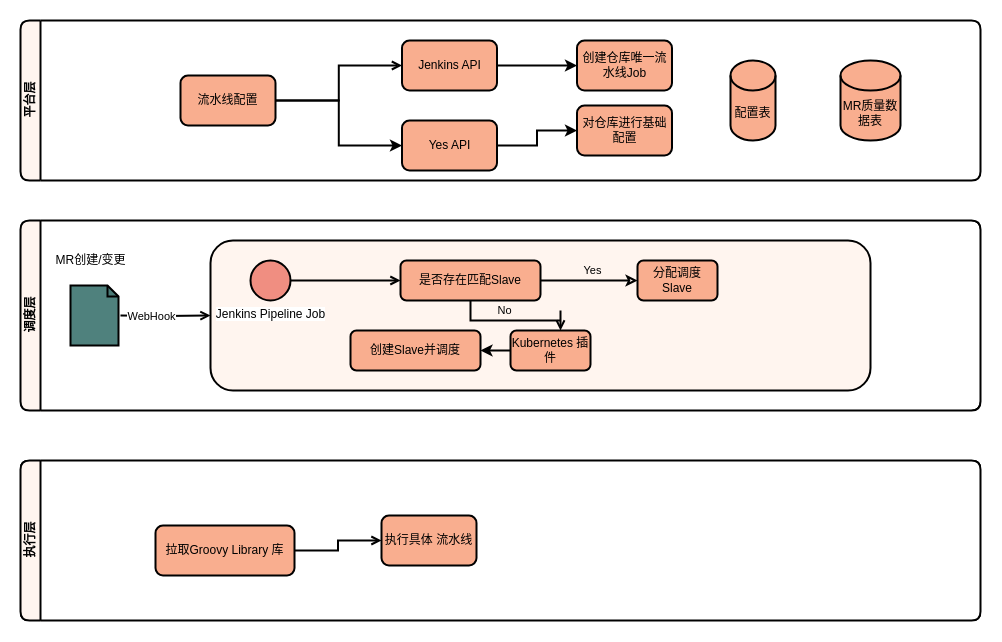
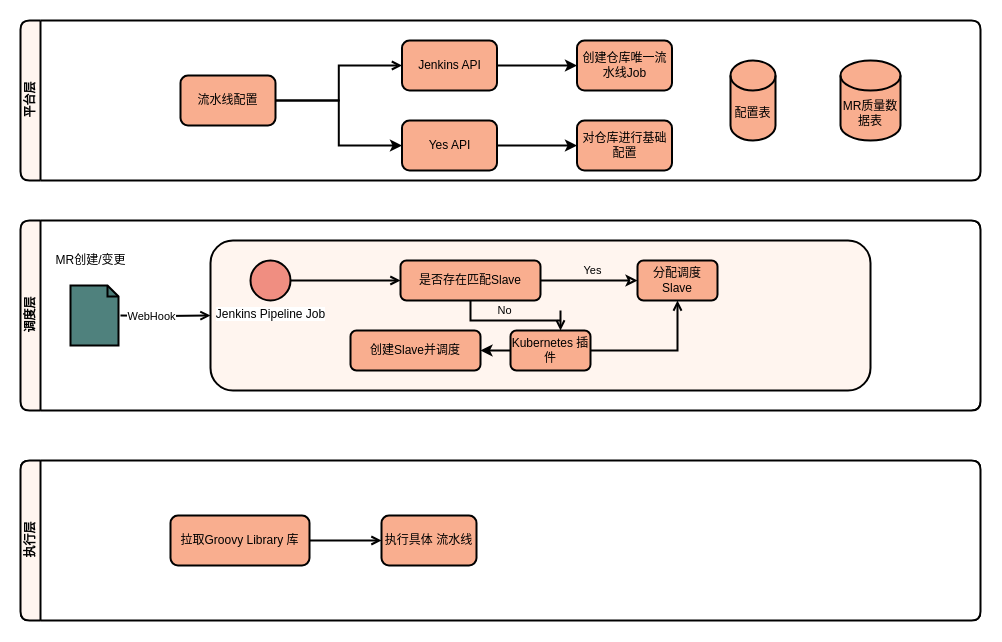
  <mxCell id="0" />
  <mxCell id="1" parent="0" />
  <mxCell id="2" value="" style="rounded=1;whiteSpace=wrap;html=1;arcSize=4;fillColor=none;" parent="1" vertex="1"><mxGeometry x="20" y="460" width="960" height="160" as="geometry" /></mxCell>
  <mxCell id="3" value="" style="rounded=1;whiteSpace=wrap;html=1;arcSize=5;fillColor=none;" parent="1" vertex="1"><mxGeometry x="20" y="220" width="960" height="190" as="geometry" /></mxCell>
  <mxCell id="4" value="平台层" style="swimlane;html=1;horizontal=0;startSize=20;rounded=1;strokeWidth=2;fillColor=#FFF5EF;" parent="1" vertex="1"><mxGeometry x="20" y="20" width="960" height="160" as="geometry" /></mxCell>
  <mxCell id="5" value="配置表" style="shape=cylinder3;whiteSpace=wrap;html=1;boundedLbl=1;backgroundOutline=1;size=15;strokeWidth=2;fillColor=#F9AE8F;" vertex="1" parent="4"><mxGeometry x="710" y="40" width="45" height="80" as="geometry" /></mxCell>
  <mxCell id="6" value="" style="edgeStyle=orthogonalEdgeStyle;rounded=0;orthogonalLoop=1;jettySize=auto;html=1;strokeWidth=2;" edge="1" parent="4" source="7" target="14"><mxGeometry relative="1" as="geometry" /></mxCell>
  <mxCell id="7" value="Jenkins API" style="shape=ext;rounded=1;html=1;whiteSpace=wrap;fontFamily=Helvetica;fontSize=12;fontColor=#000000;align=center;strokeColor=#000000;strokeWidth=2;fillColor=#F9AE8F;" parent="4" vertex="1"><mxGeometry x="381.5" y="20" width="95" height="50" as="geometry" /></mxCell>
  <mxCell id="8" value="" style="edgeStyle=orthogonalEdgeStyle;rounded=0;orthogonalLoop=1;jettySize=auto;html=1;strokeWidth=2;" edge="1" parent="4" source="9" target="15"><mxGeometry relative="1" as="geometry" /></mxCell>
  <mxCell id="9" value="Yes API" style="shape=ext;rounded=1;html=1;whiteSpace=wrap;fontFamily=Helvetica;fontSize=12;fontColor=#000000;align=center;strokeColor=#000000;strokeWidth=2;fillColor=#F9AE8F;" parent="4" vertex="1"><mxGeometry x="381.5" y="100" width="95" height="50" as="geometry" /></mxCell>
  <mxCell id="10" value="流水线配置" style="shape=ext;rounded=1;html=1;whiteSpace=wrap;fontFamily=Helvetica;fontSize=12;fontColor=#000000;align=center;strokeColor=#000000;strokeWidth=2;fillColor=#F9AE8F;" parent="4" vertex="1"><mxGeometry x="160" y="55" width="95" height="50" as="geometry" /></mxCell>
  <mxCell id="11" value="" style="edgeStyle=orthogonalEdgeStyle;rounded=0;orthogonalLoop=1;jettySize=auto;html=1;strokeWidth=2;endArrow=open;endFill=0;" parent="4" source="10" target="7" edge="1"><mxGeometry relative="1" as="geometry" /></mxCell>
  <mxCell id="12" value="" style="edgeStyle=orthogonalEdgeStyle;rounded=0;orthogonalLoop=1;jettySize=auto;html=1;strokeWidth=2;" edge="1" parent="4" source="10" target="9"><mxGeometry relative="1" as="geometry" /></mxCell>
  <mxCell id="13" value="MR质量数据表" style="shape=cylinder3;whiteSpace=wrap;html=1;boundedLbl=1;backgroundOutline=1;size=15;strokeWidth=2;fillColor=#F9AE8F;" vertex="1" parent="4"><mxGeometry x="820" y="40" width="60" height="80" as="geometry" /></mxCell>
  <mxCell id="14" value="创建仓库唯一流水线Job" style="shape=ext;rounded=1;html=1;whiteSpace=wrap;fontFamily=Helvetica;fontSize=12;fontColor=#000000;align=center;strokeColor=#000000;strokeWidth=2;fillColor=#F9AE8F;" vertex="1" parent="4"><mxGeometry x="556.5" y="20" width="95" height="50" as="geometry" /></mxCell>
- <mxCell id="15" value="对仓库进行基础配置" style="shape=ext;rounded=1;html=1;whiteSpace=wrap;fontFamily=Helvetica;fontSize=12;fontColor=#000000;align=center;strokeColor=#000000;strokeWidth=2;fillColor=#F9AE8F;" vertex="1" parent="4"><mxGeometry x="556.5" y="85" width="95" height="50" as="geometry" /></mxCell>
+ <mxCell id="15" value="对仓库进行基础配置" style="shape=ext;rounded=1;html=1;whiteSpace=wrap;fontFamily=Helvetica;fontSize=12;fontColor=#000000;align=center;strokeColor=#000000;strokeWidth=2;fillColor=#F9AE8F;" vertex="1" parent="4"><mxGeometry x="556.5" y="100" width="95" height="50" as="geometry" /></mxCell>
  <mxCell id="16" value="调度层" style="swimlane;html=1;horizontal=0;startSize=20;rounded=1;strokeWidth=2;fillColor=#FFF5EF;" parent="1" vertex="1"><mxGeometry x="20" y="220" width="960" height="190" as="geometry" /></mxCell>
  <mxCell id="17" style="edgeStyle=orthogonalEdgeStyle;rounded=0;orthogonalLoop=1;jettySize=auto;html=1;exitX=1;exitY=0.5;exitDx=0;exitDy=0;entryX=0;entryY=0.5;entryDx=0;entryDy=0;strokeWidth=2;endArrow=open;endFill=0;" parent="16" target="19" edge="1"><mxGeometry relative="1" as="geometry"><mxPoint x="100" y="95" as="sourcePoint" /></mxGeometry></mxCell>
  <mxCell id="18" value="WebHook" style="edgeLabel;html=1;align=center;verticalAlign=middle;resizable=0;points=[];" vertex="1" connectable="0" parent="17"><mxGeometry y="2" relative="1" as="geometry"><mxPoint x="-15" y="2" as="offset" /></mxGeometry></mxCell>
  <mxCell id="19" value="" style="shape=ext;rounded=1;html=1;whiteSpace=wrap;strokeWidth=2;fillColor=#FFF5EF;" parent="16" vertex="1"><mxGeometry x="190" y="20" width="660" height="150" as="geometry" /></mxCell>
  <mxCell id="20" value="Jenkins Pipeline Job" style="shape=mxgraph.bpmn.shape;html=1;verticalLabelPosition=bottom;labelBackgroundColor=#ffffff;verticalAlign=top;align=center;perimeter=ellipsePerimeter;outlineConnect=0;outline=standard;symbol=general;rounded=1;strokeWidth=2;fillColor=#F08E81;" parent="16" vertex="1"><mxGeometry x="230" y="40" width="40" height="40" as="geometry" /></mxCell>
  <mxCell id="21" value="" style="edgeStyle=orthogonalEdgeStyle;rounded=0;orthogonalLoop=1;jettySize=auto;html=1;strokeWidth=2;endArrow=open;endFill=0;" parent="16" source="20" target="22" edge="1"><mxGeometry relative="1" as="geometry"><mxPoint x="309" y="60" as="targetPoint" /></mxGeometry></mxCell>
  <mxCell id="22" value="是否存在匹配Slave" style="shape=ext;rounded=1;html=1;whiteSpace=wrap;fontFamily=Helvetica;fontSize=12;fontColor=#000000;align=center;strokeColor=#000000;strokeWidth=2;fillColor=#F9AE8F;" parent="16" vertex="1"><mxGeometry x="380" y="40" width="140" height="40" as="geometry" /></mxCell>
  <mxCell id="23" value="No" style="edgeStyle=orthogonalEdgeStyle;rounded=0;orthogonalLoop=1;jettySize=auto;html=1;exitX=0.5;exitY=1;exitDx=0;exitDy=0;entryX=0.5;entryY=0;entryDx=0;entryDy=0;strokeWidth=2;endArrow=open;endFill=0;labelBackgroundColor=none;" parent="16" source="22" edge="1"><mxGeometry x="-0.231" y="10" relative="1" as="geometry"><mxPoint as="offset" /><mxPoint x="540" y="110" as="targetPoint" /></mxGeometry></mxCell>
  <mxCell id="24" value="" style="edgeStyle=orthogonalEdgeStyle;rounded=0;orthogonalLoop=1;jettySize=auto;html=1;strokeWidth=2;" edge="1" parent="16" source="25" target="26"><mxGeometry relative="1" as="geometry" /></mxCell>
  <mxCell id="25" value="Kubernetes 插件" style="shape=ext;rounded=1;html=1;whiteSpace=wrap;fontFamily=Helvetica;fontSize=12;fontColor=#000000;align=center;strokeColor=#000000;strokeWidth=2;fillColor=#F9AE8F;" vertex="1" parent="16"><mxGeometry x="490" y="110" width="80" height="40" as="geometry" /></mxCell>
  <mxCell id="26" value="创建Slave并调度" style="shape=ext;rounded=1;html=1;whiteSpace=wrap;fontFamily=Helvetica;fontSize=12;fontColor=#000000;align=center;strokeColor=#000000;strokeWidth=2;fillColor=#F9AE8F;" vertex="1" parent="16"><mxGeometry x="330" y="110" width="130" height="40" as="geometry" /></mxCell>
  <mxCell id="27" value="执行层" style="swimlane;html=1;horizontal=0;startSize=20;rounded=1;strokeWidth=2;fillColor=#FFF5EF;" parent="1" vertex="1"><mxGeometry x="20" y="460" width="960" height="160" as="geometry" /></mxCell>
  <mxCell id="28" value="" style="edgeStyle=orthogonalEdgeStyle;rounded=0;orthogonalLoop=1;jettySize=auto;html=1;strokeWidth=2;endArrow=classic;endFill=0;labelBackgroundColor=none;" parent="1" source="22" target="30" edge="1"><mxGeometry relative="1" as="geometry" /></mxCell>
  <mxCell id="29" value="Yes" style="edgeLabel;html=1;align=center;verticalAlign=middle;resizable=0;points=[];labelBackgroundColor=none;" parent="28" vertex="1" connectable="0"><mxGeometry x="0.024" relative="1" as="geometry"><mxPoint x="1" y="-10.06" as="offset" /></mxGeometry></mxCell>
  <mxCell id="30" value="分配调度Slave" style="shape=ext;rounded=1;html=1;whiteSpace=wrap;fontFamily=Helvetica;fontSize=12;fontColor=#000000;align=center;strokeColor=#000000;strokeWidth=2;fillColor=#F9AE8F;" parent="1" vertex="1"><mxGeometry x="637" y="260" width="80" height="40" as="geometry" /></mxCell>
+ <mxCell id="31" style="edgeStyle=orthogonalEdgeStyle;rounded=0;orthogonalLoop=1;jettySize=auto;html=1;entryX=0.5;entryY=1;entryDx=0;entryDy=0;strokeWidth=2;endArrow=open;endFill=0;exitX=1;exitY=0.5;exitDx=0;exitDy=0;" parent="1" source="25" target="30" edge="1"><mxGeometry relative="1" as="geometry"><mxPoint x="600" y="350" as="sourcePoint" /></mxGeometry></mxCell>
  <mxCell id="32" value="" style="edgeStyle=orthogonalEdgeStyle;rounded=0;orthogonalLoop=1;jettySize=auto;html=1;strokeWidth=2;endArrow=open;endFill=0;" parent="1" source="33" target="34" edge="1"><mxGeometry relative="1" as="geometry" /></mxCell>
- <mxCell id="33" value="拉取Groovy Library 库" style="shape=ext;rounded=1;html=1;whiteSpace=wrap;fontFamily=Helvetica;fontSize=12;fontColor=#000000;align=center;strokeColor=#000000;strokeWidth=2;fillColor=#F9AE8F;" parent="1" vertex="1"><mxGeometry x="155" y="525" width="139" height="50" as="geometry" /></mxCell>
+ <mxCell id="33" value="拉取Groovy Library 库" style="shape=ext;rounded=1;html=1;whiteSpace=wrap;fontFamily=Helvetica;fontSize=12;fontColor=#000000;align=center;strokeColor=#000000;strokeWidth=2;fillColor=#F9AE8F;" parent="1" vertex="1"><mxGeometry x="170" y="515" width="139" height="50" as="geometry" /></mxCell>
  <mxCell id="34" value="执行具体 流水线" style="shape=ext;rounded=1;html=1;whiteSpace=wrap;fontFamily=Helvetica;fontSize=12;fontColor=#000000;align=center;strokeColor=#000000;strokeWidth=2;fillColor=#F9AE8F;" parent="1" vertex="1"><mxGeometry x="381" y="515" width="95" height="50" as="geometry" /></mxCell>
  <mxCell id="35" value="" style="shape=note;whiteSpace=wrap;html=1;backgroundOutline=1;darkOpacity=0.05;size=11;labelPosition=left;verticalLabelPosition=middle;align=right;verticalAlign=middle;spacingRight=10;strokeWidth=2;fillColor=#4F817D;" parent="1" vertex="1"><mxGeometry x="70" y="285" width="48" height="60" as="geometry" /></mxCell>
  <mxCell id="36" value="MR创建/变更" style="text;html=1;resizable=0;autosize=1;align=center;verticalAlign=middle;points=[];fillColor=none;strokeColor=none;rounded=0;" vertex="1" parent="1"><mxGeometry x="45" y="250" width="90" height="20" as="geometry" /></mxCell>
